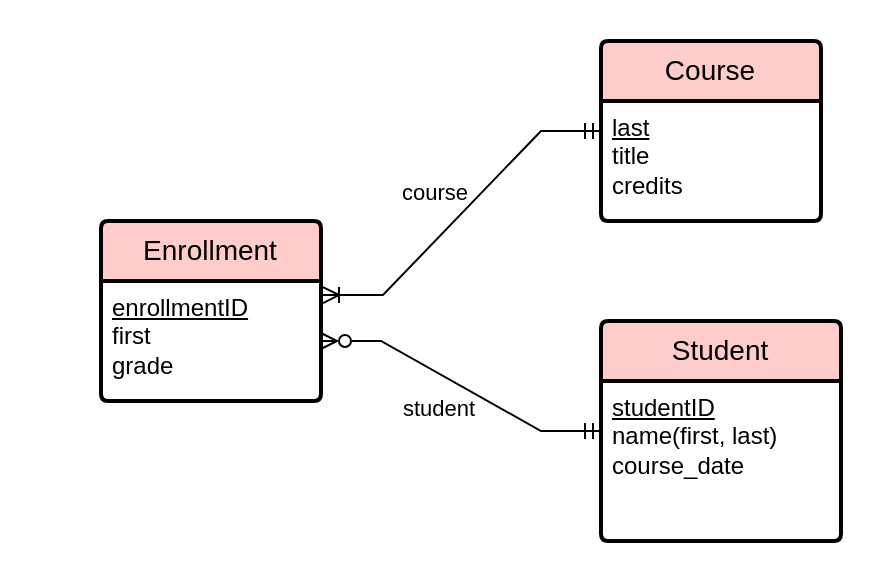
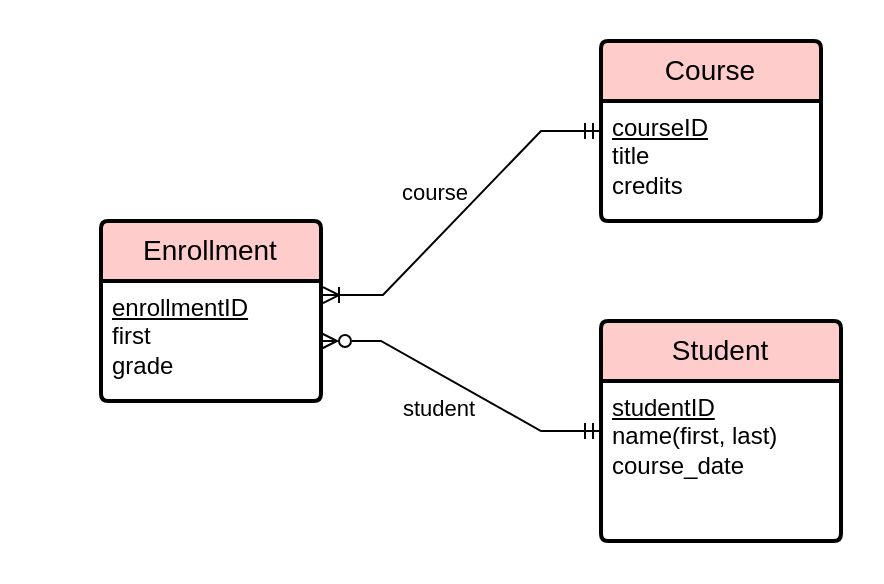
  <mxCell id="0" />
  <mxCell id="1" parent="0" />
  <mxCell id="2" value="Enrollment" style="swimlane;childLayout=stackLayout;horizontal=1;startSize=30;horizontalStack=0;rounded=1;fontSize=14;fontStyle=0;strokeWidth=2;resizeParent=0;resizeLast=1;shadow=0;dashed=0;align=center;arcSize=4;whiteSpace=wrap;html=1;fillColor=#FFCCCC;" parent="1" vertex="1"><mxGeometry x="50" y="110" width="110" height="90" as="geometry" /></mxCell>
  <mxCell id="3" value="&lt;u&gt;enrollmentID&lt;/u&gt;&lt;br&gt;first&lt;div&gt;grade&lt;/div&gt;" style="align=left;strokeColor=none;fillColor=none;spacingLeft=4;fontSize=12;verticalAlign=top;resizable=0;rotatable=0;part=1;html=1;" parent="2" vertex="1"><mxGeometry y="30" width="110" height="60" as="geometry" /></mxCell>
  <mxCell id="4" value="Student" style="swimlane;childLayout=stackLayout;horizontal=1;startSize=30;horizontalStack=0;rounded=1;fontSize=14;fontStyle=0;strokeWidth=2;resizeParent=0;resizeLast=1;shadow=0;dashed=0;align=center;arcSize=4;whiteSpace=wrap;html=1;fillColor=#FFCCCC;" parent="1" vertex="1"><mxGeometry x="300" y="160" width="120" height="110" as="geometry" /></mxCell>
  <mxCell id="5" value="&lt;u&gt;studentID&lt;/u&gt;&lt;div&gt;name(first, last)&lt;/div&gt;&lt;div&gt;&lt;span style=&quot;background-color: transparent; color: light-dark(rgb(0, 0, 0), rgb(255, 255, 255));&quot;&gt;course_date&lt;/span&gt;&lt;br&gt;&lt;/div&gt;" style="align=left;strokeColor=none;fillColor=none;spacingLeft=4;fontSize=12;verticalAlign=top;resizable=0;rotatable=0;part=1;html=1;" parent="4" vertex="1"><mxGeometry y="30" width="120" height="80" as="geometry" /></mxCell>
  <mxCell id="6" value="Course" style="swimlane;childLayout=stackLayout;horizontal=1;startSize=30;horizontalStack=0;rounded=1;fontSize=14;fontStyle=0;strokeWidth=2;resizeParent=0;resizeLast=1;shadow=0;dashed=0;align=center;arcSize=4;whiteSpace=wrap;html=1;fillColor=#FFCCCC;" parent="1" vertex="1"><mxGeometry x="300" y="20" width="110" height="90" as="geometry" /></mxCell>
- <mxCell id="7" value="&lt;u&gt;last&lt;/u&gt;&lt;div&gt;title&lt;/div&gt;&lt;div&gt;credits&lt;/div&gt;" style="align=left;strokeColor=none;fillColor=none;spacingLeft=4;fontSize=12;verticalAlign=top;resizable=0;rotatable=0;part=1;html=1;" parent="6" vertex="1"><mxGeometry y="30" width="110" height="60" as="geometry" /></mxCell>
+ <mxCell id="7" value="&lt;u&gt;courseID&lt;/u&gt;&lt;div&gt;title&lt;/div&gt;&lt;div&gt;credits&lt;/div&gt;" style="align=left;strokeColor=none;fillColor=none;spacingLeft=4;fontSize=12;verticalAlign=top;resizable=0;rotatable=0;part=1;html=1;" parent="6" vertex="1"><mxGeometry y="30" width="110" height="60" as="geometry" /></mxCell>
  <mxCell id="8" value="" style="edgeStyle=entityRelationEdgeStyle;fontSize=12;html=1;endArrow=ERoneToMany;rounded=0;startArrow=ERmandOne;startFill=0;entryX=1.009;entryY=0.117;entryDx=0;entryDy=0;entryPerimeter=0;endFill=0;" parent="1" source="6" target="3" edge="1"><mxGeometry width="100" height="100" relative="1" as="geometry"><mxPoint x="240" y="200" as="sourcePoint" /><mxPoint x="220" y="210" as="targetPoint" /><Array as="points"><mxPoint x="80" y="210" /><mxPoint x="20" y="200" /><mxPoint x="200" y="180" /><mxPoint x="180" y="130" /><mxPoint x="210" y="210" /><mxPoint x="70" y="200" /></Array></mxGeometry></mxCell>
  <mxCell id="9" value="course" style="edgeLabel;html=1;align=center;verticalAlign=middle;resizable=0;points=[];" parent="8" vertex="1" connectable="0"><mxGeometry x="-0.045" y="-3" relative="1" as="geometry"><mxPoint x="-15" y="-6" as="offset" /></mxGeometry></mxCell>
  <mxCell id="10" value="" style="edgeStyle=entityRelationEdgeStyle;fontSize=12;html=1;endArrow=ERzeroToMany;rounded=0;startArrow=ERmandOne;startFill=0;entryX=1;entryY=0.5;entryDx=0;entryDy=0;endFill=0;" parent="1" source="4" target="3" edge="1"><mxGeometry width="100" height="100" relative="1" as="geometry"><mxPoint x="310" y="230" as="sourcePoint" /><mxPoint x="150" y="115" as="targetPoint" /><Array as="points"><mxPoint x="90" y="220" /><mxPoint x="30" y="210" /><mxPoint x="210" y="190" /><mxPoint x="190" y="140" /><mxPoint x="220" y="220" /><mxPoint x="80" y="210" /></Array></mxGeometry></mxCell>
  <mxCell id="11" value="student" style="edgeLabel;html=1;align=center;verticalAlign=middle;resizable=0;points=[];" parent="10" vertex="1" connectable="0"><mxGeometry x="0.021" y="-1" relative="1" as="geometry"><mxPoint x="-11" y="12" as="offset" /></mxGeometry></mxCell>
